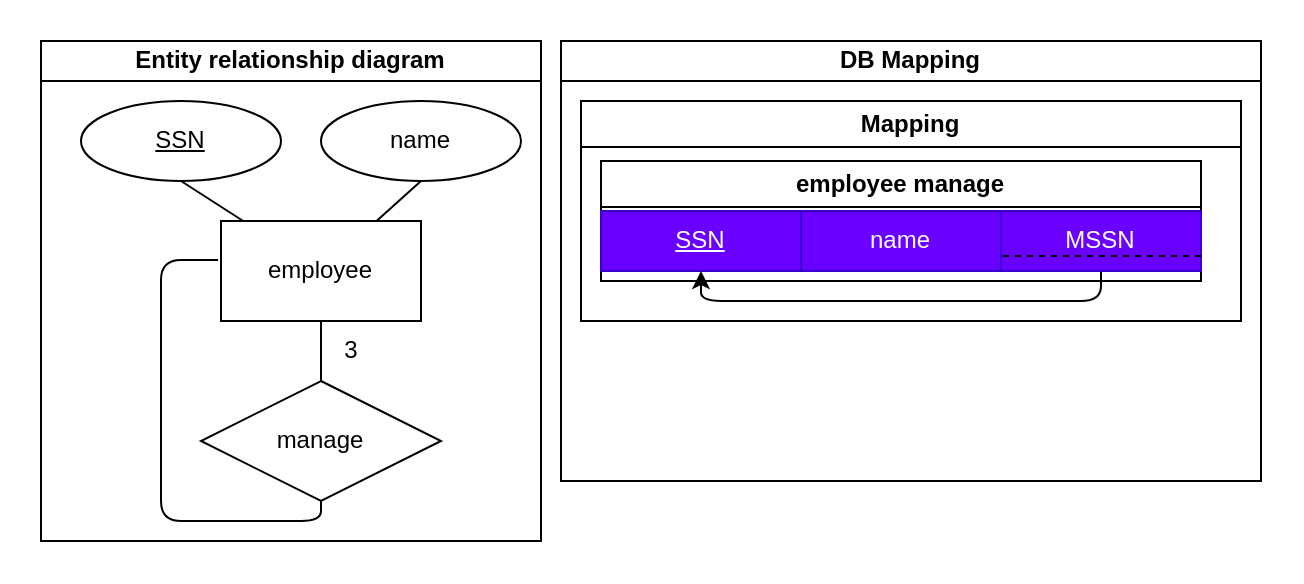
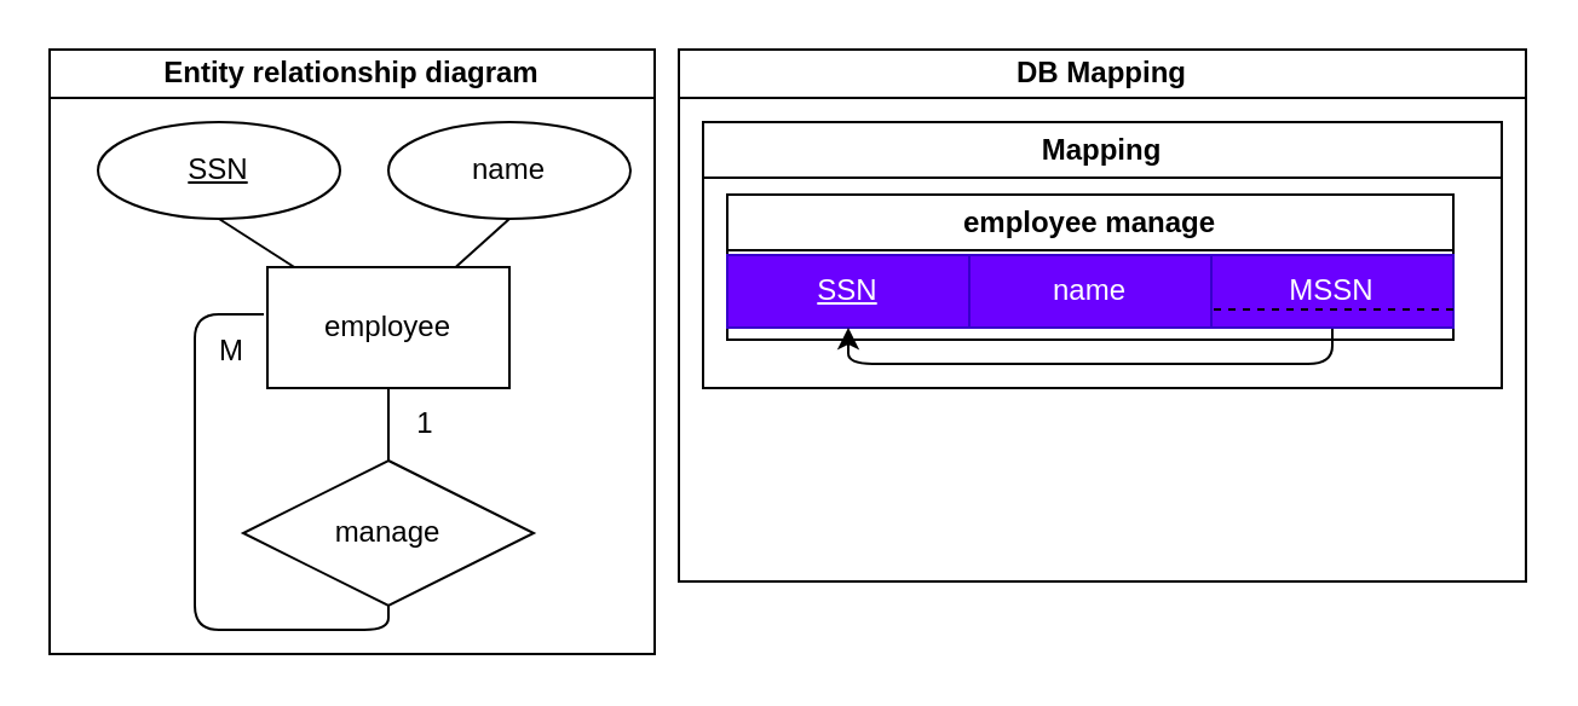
  <mxCell id="0" />
  <mxCell id="1" parent="0" />
  <mxCell id="2" value="Entity relationship diagram" style="swimlane;whiteSpace=wrap;html=1;startSize=20;" parent="1" vertex="1"><mxGeometry x="20" y="20" width="250" height="250" as="geometry" /></mxCell>
  <mxCell id="3" style="edgeStyle=none;html=1;entryX=0.5;entryY=1;entryDx=0;entryDy=0;endArrow=none;endFill=0;" parent="2" source="6" target="7" edge="1"><mxGeometry relative="1" as="geometry" /></mxCell>
  <mxCell id="4" style="edgeStyle=none;html=1;entryX=0.5;entryY=1;entryDx=0;entryDy=0;endArrow=none;endFill=0;" parent="2" source="6" target="8" edge="1"><mxGeometry relative="1" as="geometry" /></mxCell>
  <mxCell id="5" style="edgeStyle=none;html=1;entryX=0.5;entryY=0;entryDx=0;entryDy=0;endArrow=none;endFill=0;" parent="2" source="6" target="12" edge="1"><mxGeometry relative="1" as="geometry" /></mxCell>
  <mxCell id="6" value="employee" style="html=1;dashed=0;whiteSpace=wrap;" parent="2" vertex="1"><mxGeometry x="90" y="90" width="100" height="50" as="geometry" /></mxCell>
  <mxCell id="7" value="&lt;u&gt;SSN&lt;/u&gt;" style="ellipse;whiteSpace=wrap;html=1;align=center;" parent="2" vertex="1"><mxGeometry x="20" y="30" width="100" height="40" as="geometry" /></mxCell>
  <mxCell id="8" value="name" style="ellipse;whiteSpace=wrap;html=1;align=center;" parent="2" vertex="1"><mxGeometry x="140" y="30" width="100" height="40" as="geometry" /></mxCell>
  <mxCell id="9" style="edgeStyle=none;html=1;entryX=0.5;entryY=0;entryDx=0;entryDy=0;" parent="2" edge="1"><mxGeometry relative="1" as="geometry"><mxPoint x="81.43" y="268.57" as="sourcePoint" /></mxGeometry></mxCell>
  <mxCell id="10" style="edgeStyle=none;html=1;entryX=0.5;entryY=0;entryDx=0;entryDy=0;" parent="2" edge="1"><mxGeometry relative="1" as="geometry"><mxPoint x="128.673" y="266.385" as="sourcePoint" /></mxGeometry></mxCell>
- <mxCell id="11" value="3" style="text;html=1;align=center;verticalAlign=middle;resizable=0;points=[];autosize=1;strokeColor=none;fillColor=none;" parent="2" vertex="1"><mxGeometry x="140" y="140" width="30" height="30" as="geometry" /></mxCell>
+ <mxCell id="11" value="1" style="text;html=1;align=center;verticalAlign=middle;resizable=0;points=[];autosize=1;strokeColor=none;fillColor=none;" parent="2" vertex="1"><mxGeometry x="140" y="140" width="30" height="30" as="geometry" /></mxCell>
  <mxCell id="12" value="manage" style="shape=rhombus;perimeter=rhombusPerimeter;whiteSpace=wrap;html=1;align=center;" parent="2" vertex="1"><mxGeometry x="80" y="170" width="120" height="60" as="geometry" /></mxCell>
  <mxCell id="13" style="edgeStyle=orthogonalEdgeStyle;html=1;entryX=-0.015;entryY=0.39;entryDx=0;entryDy=0;entryPerimeter=0;endArrow=none;endFill=0;" parent="2" source="12" target="6" edge="1"><mxGeometry relative="1" as="geometry"><Array as="points"><mxPoint x="140" y="240" /><mxPoint x="60" y="240" /><mxPoint x="60" y="110" /></Array></mxGeometry></mxCell>
+ <mxCell id="14" value="M" style="text;html=1;align=center;verticalAlign=middle;resizable=0;points=[];autosize=1;strokeColor=none;fillColor=none;" parent="2" vertex="1"><mxGeometry x="60" y="110" width="30" height="30" as="geometry" /></mxCell>
  <mxCell id="15" value="DB Mapping" style="swimlane;whiteSpace=wrap;html=1;startSize=20;" parent="1" vertex="1"><mxGeometry x="280" y="20" width="350" height="220" as="geometry" /></mxCell>
  <mxCell id="16" style="edgeStyle=none;html=1;entryX=1;entryY=0.5;entryDx=0;entryDy=0;" parent="15" edge="1"><mxGeometry relative="1" as="geometry"><mxPoint x="100" y="200" as="targetPoint" /></mxGeometry></mxCell>
  <mxCell id="17" style="edgeStyle=none;html=1;entryX=0.5;entryY=0;entryDx=0;entryDy=0;" parent="15" edge="1"><mxGeometry relative="1" as="geometry"><mxPoint x="60" y="290" as="targetPoint" /></mxGeometry></mxCell>
  <mxCell id="18" style="edgeStyle=none;html=1;entryX=0.5;entryY=0;entryDx=0;entryDy=0;" parent="15" edge="1"><mxGeometry relative="1" as="geometry"><mxPoint x="170" y="290" as="targetPoint" /></mxGeometry></mxCell>
  <mxCell id="19" style="edgeStyle=none;html=1;entryX=0.764;entryY=0.12;entryDx=0;entryDy=0;entryPerimeter=0;" parent="15" edge="1"><mxGeometry relative="1" as="geometry"><mxPoint x="126.4" y="234.8" as="targetPoint" /></mxGeometry></mxCell>
  <mxCell id="20" value="Mapping" style="swimlane;whiteSpace=wrap;html=1;" parent="15" vertex="1"><mxGeometry x="10" y="30" width="330" height="110" as="geometry" /></mxCell>
  <mxCell id="21" value="employee manage" style="swimlane;whiteSpace=wrap;html=1;" parent="20" vertex="1"><mxGeometry x="10" y="30" width="300" height="60" as="geometry" /></mxCell>
  <mxCell id="22" value="SSN" style="rounded=0;whiteSpace=wrap;html=1;fillColor=#6a00ff;fontColor=#ffffff;strokeColor=#3700CC;fontStyle=4" parent="21" vertex="1"><mxGeometry y="25" width="100" height="30" as="geometry" /></mxCell>
  <mxCell id="23" value="name" style="rounded=0;whiteSpace=wrap;html=1;fillColor=#6a00ff;fontColor=#ffffff;strokeColor=#3700CC;" parent="21" vertex="1"><mxGeometry x="100" y="25" width="100" height="30" as="geometry" /></mxCell>
  <mxCell id="24" style="edgeStyle=orthogonalEdgeStyle;html=1;entryX=0.5;entryY=1;entryDx=0;entryDy=0;" parent="21" source="25" target="22" edge="1"><mxGeometry relative="1" as="geometry"><Array as="points"><mxPoint x="250" y="70" /><mxPoint x="50" y="70" /></Array></mxGeometry></mxCell>
  <mxCell id="25" value="MSSN" style="rounded=0;whiteSpace=wrap;html=1;fillColor=#6a00ff;fontColor=#ffffff;strokeColor=#3700CC;fontStyle=0" parent="21" vertex="1"><mxGeometry x="200" y="25" width="100" height="30" as="geometry" /></mxCell>
  <mxCell id="26" style="edgeStyle=none;html=1;exitX=1;exitY=0.75;exitDx=0;exitDy=0;entryX=0;entryY=0.75;entryDx=0;entryDy=0;dashed=1;endArrow=none;endFill=0;" edge="1" parent="21" source="25" target="25"><mxGeometry relative="1" as="geometry" /></mxCell>
